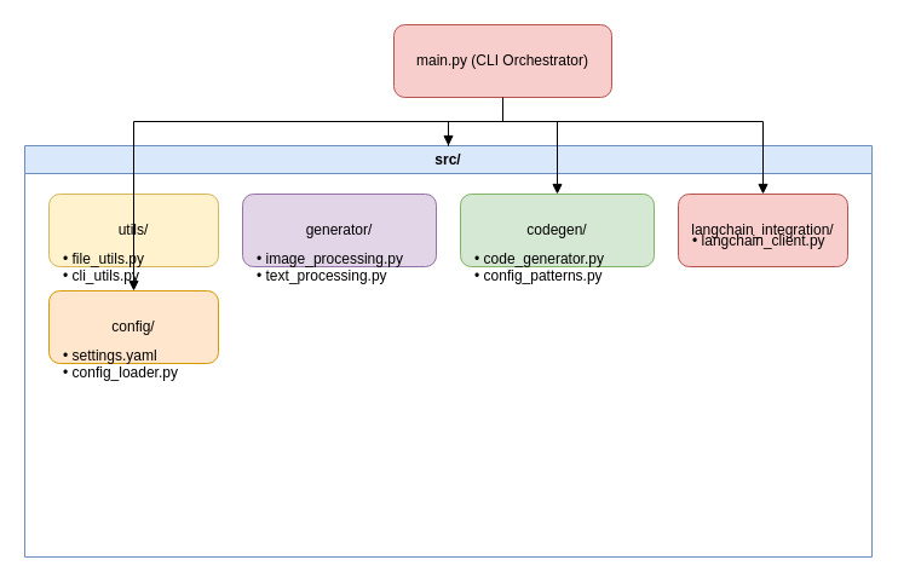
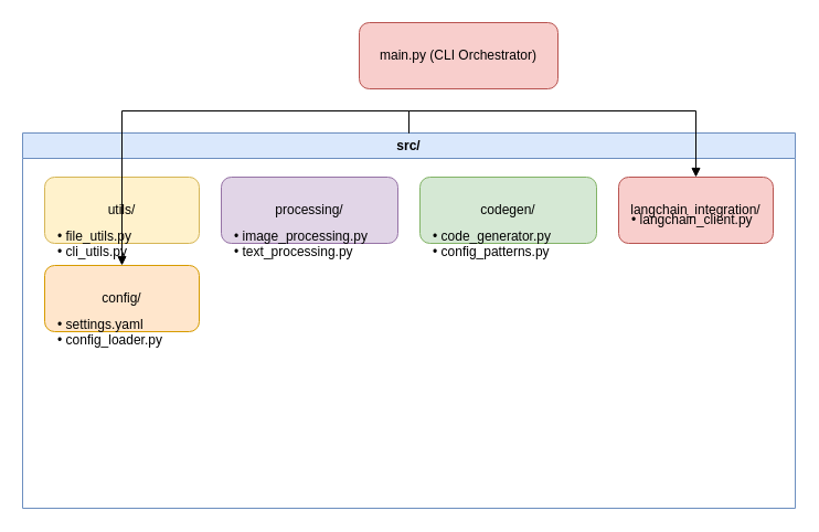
  <mxCell id="0" />
  <mxCell id="1" parent="0" />
  <mxCell id="2" value="main.py (CLI Orchestrator)" style="rounded=1;whiteSpace=wrap;html=1;fillColor=#f8cecc;strokeColor=#b85450;" vertex="1" parent="1"><mxGeometry x="325" y="20" width="180" height="60" as="geometry" /></mxCell>
  <mxCell id="3" value="src/" style="swimlane;whiteSpace=wrap;html=1;fillColor=#dae8fc;strokeColor=#6c8ebf;" vertex="1" parent="1"><mxGeometry x="20" y="120" width="700" height="340" as="geometry" /></mxCell>
  <mxCell id="4" value="utils/" style="rounded=1;whiteSpace=wrap;html=1;fillColor=#fff2cc;strokeColor=#d6b656;" vertex="1" parent="3"><mxGeometry x="20" y="40" width="140" height="60" as="geometry" /></mxCell>
  <mxCell id="5" value="• file_utils.py&#10;• cli_utils.py" style="text;html=1;strokeColor=none;fillColor=none;" vertex="1" parent="4"><mxGeometry x="10" y="40" width="120" height="40" as="geometry" /></mxCell>
- <mxCell id="6" value="generator/" style="rounded=1;whiteSpace=wrap;html=1;fillColor=#e1d5e7;strokeColor=#9673a6;" vertex="1" parent="3"><mxGeometry x="180" y="40" width="160" height="60" as="geometry" /></mxCell>
+ <mxCell id="6" value="processing/" style="rounded=1;whiteSpace=wrap;html=1;fillColor=#e1d5e7;strokeColor=#9673a6;" vertex="1" parent="3"><mxGeometry x="180" y="40" width="160" height="60" as="geometry" /></mxCell>
  <mxCell id="7" value="• image_processing.py&#10;• text_processing.py" style="text;html=1;strokeColor=none;fillColor=none;" vertex="1" parent="6"><mxGeometry x="10" y="40" width="140" height="40" as="geometry" /></mxCell>
  <mxCell id="8" value="codegen/" style="rounded=1;whiteSpace=wrap;html=1;fillColor=#d5e8d4;strokeColor=#82b366;" vertex="1" parent="3"><mxGeometry x="360" y="40" width="160" height="60" as="geometry" /></mxCell>
  <mxCell id="9" value="• code_generator.py&#10;• config_patterns.py" style="text;html=1;strokeColor=none;fillColor=none;" vertex="1" parent="8"><mxGeometry x="10" y="40" width="140" height="40" as="geometry" /></mxCell>
  <mxCell id="10" value="langchain_integration/" style="rounded=1;whiteSpace=wrap;html=1;fillColor=#f8cecc;strokeColor=#b85450;" vertex="1" parent="3"><mxGeometry x="540" y="40" width="140" height="60" as="geometry" /></mxCell>
  <mxCell id="11" value="• langchain_client.py" style="text;html=1;strokeColor=none;fillColor=none;" vertex="1" parent="10"><mxGeometry x="10" y="25" width="120" height="20" as="geometry" /></mxCell>
  <mxCell id="12" value="config/" style="rounded=1;whiteSpace=wrap;html=1;fillColor=#ffe6cc;strokeColor=#d79b00;" vertex="1" parent="3"><mxGeometry x="20" y="120" width="140" height="60" as="geometry" /></mxCell>
  <mxCell id="13" value="• settings.yaml&#10;• config_loader.py" style="text;html=1;strokeColor=none;fillColor=none;" vertex="1" parent="12"><mxGeometry x="10" y="40" width="120" height="40" as="geometry" /></mxCell>
- <mxCell id="14" style="edgeStyle=orthogonalEdgeStyle;rounded=0;orthogonalLoop=1;jettySize=auto;html=1;endArrow=block;endFill=1;" edge="1" parent="3" source="3" target="8"><mxGeometry relative="1" as="geometry" /></mxCell>
  <mxCell id="15" style="edgeStyle=orthogonalEdgeStyle;rounded=0;orthogonalLoop=1;jettySize=auto;html=1;endArrow=block;endFill=1;" edge="1" parent="3" source="3" target="10"><mxGeometry relative="1" as="geometry" /></mxCell>
  <mxCell id="16" style="edgeStyle=orthogonalEdgeStyle;rounded=0;orthogonalLoop=1;jettySize=auto;html=1;endArrow=block;endFill=1;" edge="1" parent="3" source="3" target="12"><mxGeometry relative="1" as="geometry" /></mxCell>
- <mxCell id="17" style="edgeStyle=orthogonalEdgeStyle;rounded=0;orthogonalLoop=1;jettySize=auto;html=1;endArrow=block;endFill=1;" edge="1" parent="1" source="2" target="3"><mxGeometry relative="1" as="geometry" /></mxCell>
